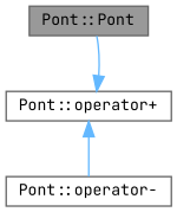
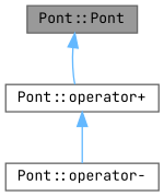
  digraph {
    fontname="JetBrains Mono"
    rankdir=TB
    node [color=grey40 fillcolor=white fontname="JetBrains Mono" fontsize=10 shape=box style=filled]
    edge [color=steelblue1 dir=back fontname="JetBrains Mono" fontsize=10 labelfontname=Helvetica labelfontsize=10 style=solid]
    n1 [color=gray40 fillcolor=grey60 fontcolor=black height=0.2 label="Pont::Pont" width=0.4]
    n2 [height=0.2 label="Pont::operator+" width=0.4]
    n3 [height=0.2 label="Pont::operator-" width=0.4]
-   n2 -> n1
+   n1 -> n2
    n2 -> n3
  }
